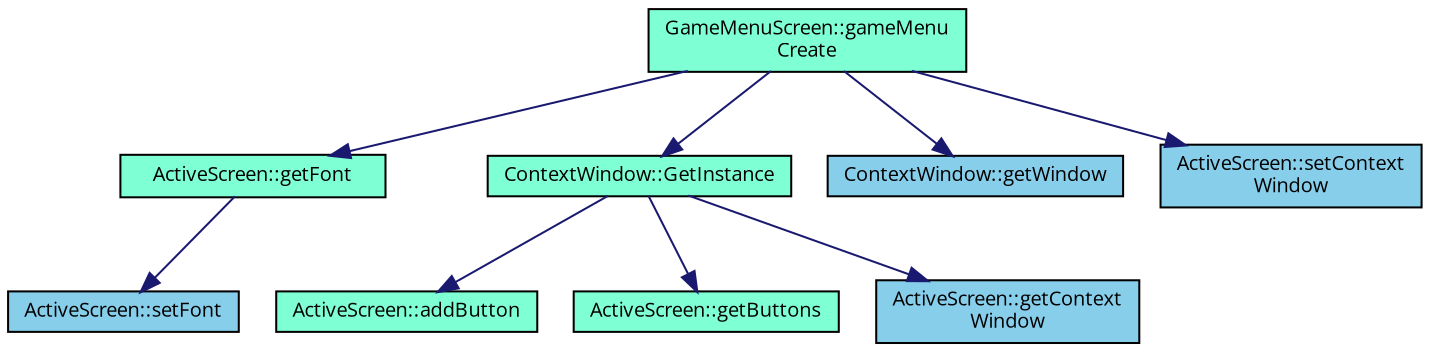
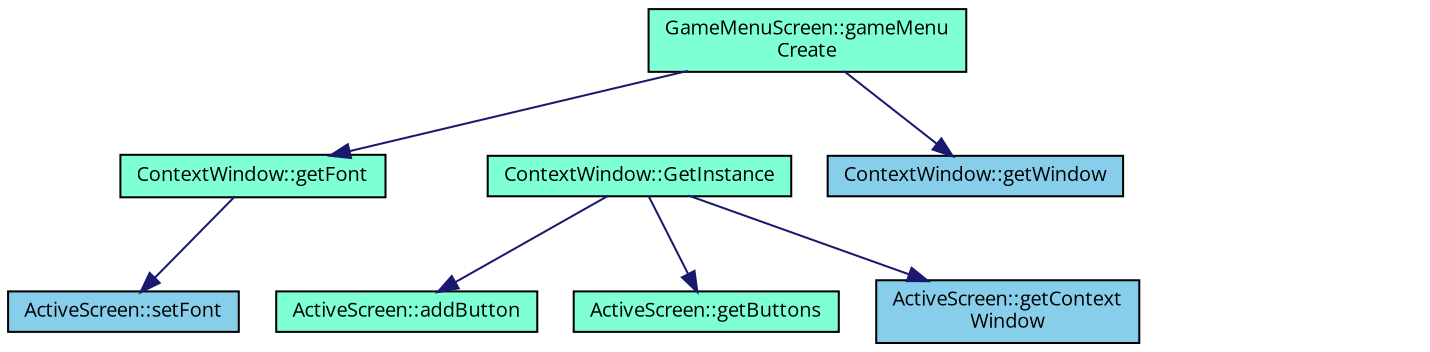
  digraph {
    fontname="Open Sans"
    rankdir=TB
    node [color=black fillcolor=aquamarine fontname="Open Sans" fontsize=10 shape=record style=filled]
    edge [color=midnightblue fontname="Open Sans" fontsize=10 labelfontname=Helvetica labelfontsize=10 style=solid]
    n1 [fontcolor=black height=0.2 label="GameMenuScreen::gameMenu\lCreate" width=0.4]
-   n2 [height=0.2 label="ActiveScreen::getFont" width=0.4]
+   n2 [height=0.2 label="ContextWindow::getFont" width=0.4]
    n3 [height=0.2 label="ContextWindow::GetInstance" width=0.4]
    n4 [fillcolor=skyblue height=0.2 label="ContextWindow::getWindow" width=0.4]
-   n5 [fillcolor=skyblue height=0.2 label="ActiveScreen::setContext\lWindow" width=0.4]
    n6 [height=0.2 label="ActiveScreen::addButton" width=0.4]
    n7 [height=0.2 label="ActiveScreen::getButtons" width=0.4]
    n8 [fillcolor=skyblue height=0.2 label="ActiveScreen::getContext\lWindow" width=0.4]
    n9 [fillcolor=skyblue height=0.2 label="ActiveScreen::setFont" width=0.4]
    n1 -> n2
-   n1 -> n3
    n1 -> n4
-   n1 -> n5
    n2 -> n9
    n3 -> n6
    n3 -> n7
    n3 -> n8
  }
